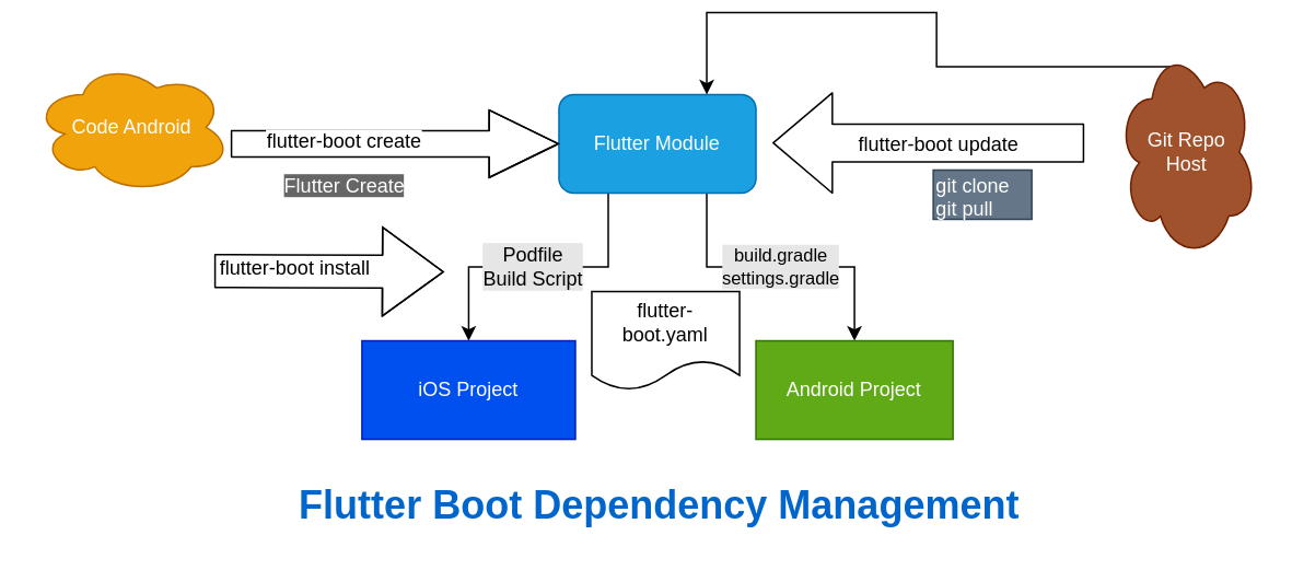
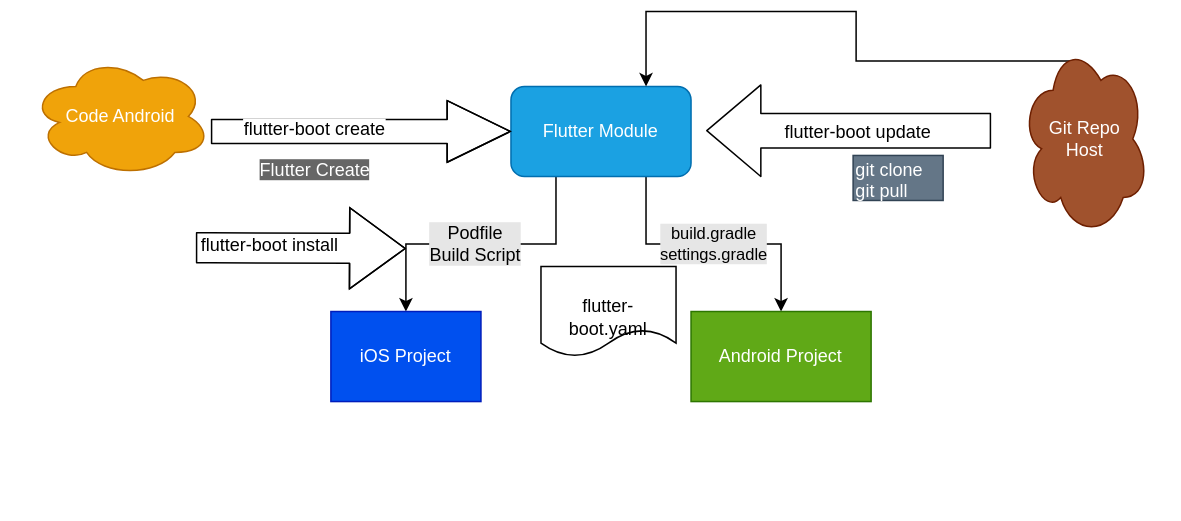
  <mxCell id="0" />
  <mxCell id="1" parent="0" />
  <mxCell id="2" style="edgeStyle=orthogonalEdgeStyle;rounded=0;orthogonalLoop=1;jettySize=auto;html=1;exitX=0.25;exitY=1;exitDx=0;exitDy=0;entryX=0.5;entryY=0;entryDx=0;entryDy=0;" edge="1" parent="1" source="5" target="8"><mxGeometry relative="1" as="geometry" /></mxCell>
  <mxCell id="3" value="Podfile&lt;br&gt;Build Script&lt;br&gt;" style="text;html=1;resizable=0;points=[];align=center;verticalAlign=middle;labelBackgroundColor=#E6E6E6;" vertex="1" connectable="0" parent="2"><mxGeometry x="0.056" y="-1" relative="1" as="geometry"><mxPoint as="offset" /></mxGeometry></mxCell>
  <mxCell id="4" value="build.gradle&lt;br&gt;settings.gradle&lt;br&gt;" style="edgeStyle=orthogonalEdgeStyle;rounded=0;orthogonalLoop=1;jettySize=auto;html=1;exitX=0.75;exitY=1;exitDx=0;exitDy=0;entryX=0.5;entryY=0;entryDx=0;entryDy=0;labelBackgroundColor=#E6E6E6;" edge="1" parent="1" source="5" target="9"><mxGeometry relative="1" as="geometry" /></mxCell>
  <mxCell id="5" value="Flutter Module" style="rounded=1;whiteSpace=wrap;html=1;fillColor=#1ba1e2;strokeColor=#006EAF;fontColor=#ffffff;" vertex="1" parent="1"><mxGeometry x="340" y="50" width="120" height="60" as="geometry" /></mxCell>
  <mxCell id="6" value="" style="shape=flexArrow;endArrow=classic;html=1;entryX=0;entryY=0.5;entryDx=0;entryDy=0;endWidth=24;endSize=13.67;width=16;" edge="1" parent="1" target="5"><mxGeometry width="50" height="50" relative="1" as="geometry"><mxPoint x="140" y="80" as="sourcePoint" /><mxPoint x="210" y="50" as="targetPoint" /><Array as="points"><mxPoint x="150" y="80" /></Array></mxGeometry></mxCell>
  <mxCell id="7" value="flutter-boot create&lt;br&gt;" style="text;html=1;resizable=0;points=[];align=center;verticalAlign=middle;labelBackgroundColor=#ffffff;" vertex="1" connectable="0" parent="6"><mxGeometry x="-0.32" y="2" relative="1" as="geometry"><mxPoint as="offset" /></mxGeometry></mxCell>
- <mxCell id="8" value="iOS Project&lt;br&gt;" style="rounded=0;whiteSpace=wrap;html=1;fillColor=#0050ef;strokeColor=#001DBC;fontColor=#ffffff;" vertex="1" parent="1"><mxGeometry x="220" y="200" width="130" height="60" as="geometry" /></mxCell>
+ <mxCell id="8" value="iOS Project&lt;br&gt;" style="rounded=0;whiteSpace=wrap;html=1;fillColor=#0050ef;strokeColor=#001DBC;fontColor=#ffffff;" vertex="1" parent="1"><mxGeometry x="220" y="200" width="100" height="60" as="geometry" /></mxCell>
  <mxCell id="9" value="Android&amp;nbsp;Project&lt;br&gt;" style="rounded=0;whiteSpace=wrap;html=1;fillColor=#60a917;strokeColor=#2D7600;fontColor=#ffffff;" vertex="1" parent="1"><mxGeometry x="460" y="200" width="120" height="60" as="geometry" /></mxCell>
  <mxCell id="10" value="Code Android" style="ellipse;shape=cloud;whiteSpace=wrap;html=1;fillColor=#f0a30a;strokeColor=#BD7000;fontColor=#ffffff;" vertex="1" parent="1"><mxGeometry y="30" width="120" height="80" as="geometry" x="20" /></mxCell>
  <mxCell id="11" value="" style="shape=flexArrow;endArrow=classic;html=1;endWidth=33;endSize=12.01;width=20;" edge="1" parent="1"><mxGeometry width="50" height="50" relative="1" as="geometry"><mxPoint x="130" y="157.5" as="sourcePoint" /><mxPoint x="270" y="158" as="targetPoint" /><Array as="points"><mxPoint x="140" y="157.5" /></Array></mxGeometry></mxCell>
  <mxCell id="12" value="flutter-boot install&lt;br&gt;" style="text;html=1;resizable=0;points=[];align=center;verticalAlign=middle;labelBackgroundColor=#ffffff;" vertex="1" connectable="0" parent="11"><mxGeometry x="-0.32" y="2" relative="1" as="geometry"><mxPoint as="offset" /></mxGeometry></mxCell>
  <mxCell id="13" value="" style="shape=flexArrow;endArrow=classic;html=1;labelBackgroundColor=#E6E6E6;endWidth=37;endSize=11.67;width=23;" edge="1" parent="1"><mxGeometry width="50" height="50" relative="1" as="geometry"><mxPoint x="660" y="79.5" as="sourcePoint" /><mxPoint x="470" y="79.5" as="targetPoint" /></mxGeometry></mxCell>
  <mxCell id="14" value="flutter-boot update&lt;br&gt;" style="text;html=1;resizable=0;points=[];align=center;verticalAlign=middle;labelBackgroundColor=#ffffff;" vertex="1" connectable="0" parent="13"><mxGeometry x="0.305" relative="1" as="geometry"><mxPoint x="34" y="0.5" as="offset" /></mxGeometry></mxCell>
  <mxCell id="15" value="git clone&lt;br&gt;git pull&lt;br&gt;" style="text;html=1;resizable=0;points=[];autosize=1;align=left;verticalAlign=top;spacingTop=-4;fillColor=#647687;strokeColor=#314354;fontColor=#ffffff;" vertex="1" parent="1"><mxGeometry x="568" y="96" width="60" height="30" as="geometry" /></mxCell>
  <mxCell id="16" style="edgeStyle=orthogonalEdgeStyle;rounded=0;orthogonalLoop=1;jettySize=auto;html=1;exitX=0.4;exitY=0.1;exitDx=0;exitDy=0;exitPerimeter=0;entryX=0.75;entryY=0;entryDx=0;entryDy=0;labelBackgroundColor=#E6E6E6;" edge="1" parent="1" source="17" target="5"><mxGeometry relative="1" as="geometry" /></mxCell>
  <mxCell id="17" value="Git Repo&lt;br&gt;Host&lt;br&gt;" style="ellipse;shape=cloud;whiteSpace=wrap;html=1;labelBackgroundColor=none;fillColor=#a0522d;strokeColor=#6D1F00;fontColor=#ffffff;" vertex="1" parent="1"><mxGeometry x="680" y="20" width="85" height="130" as="geometry" /></mxCell>
- <mxCell id="18" value="&lt;h1&gt;Flutter Boot Dependency Management&lt;/h1&gt;" style="text;html=1;resizable=0;points=[];autosize=1;align=left;verticalAlign=top;spacingTop=-4;fontColor=#0066CC;" vertex="1" parent="1"><mxGeometry x="180" y="268" width="450" height="50" as="geometry" /></mxCell>
  <mxCell id="19" value="Flutter Create&lt;br&gt;" style="text;html=1;resizable=0;points=[];autosize=1;align=left;verticalAlign=top;spacingTop=-4;fontColor=#FFFFFF;labelBackgroundColor=#666666;" vertex="1" parent="1"><mxGeometry x="171" y="96" width="90" height="20" as="geometry" /></mxCell>
  <mxCell id="20" value="" style="shape=document;whiteSpace=wrap;html=1;boundedLbl=1;labelBackgroundColor=#666666;fontColor=#FFFFFF;" vertex="1" parent="1"><mxGeometry x="360" y="170" width="90" height="60" as="geometry" /></mxCell>
- <mxCell id="21" value="&lt;font color=&quot;#000000&quot;&gt;flutter-boot.yaml&lt;/font&gt;" style="text;html=1;strokeColor=none;fillColor=none;align=center;verticalAlign=middle;whiteSpace=wrap;rounded=0;labelBackgroundColor=none;fontColor=#FFFFFF;" vertex="1" parent="1"><mxGeometry x="365" y="179" width="80" height="20" as="geometry" /></mxCell>
+ <mxCell id="21" value="&lt;font color=&quot;#000000&quot;&gt;flutter-boot.yaml&lt;/font&gt;" style="text;html=1;strokeColor=none;fillColor=none;align=center;verticalAlign=middle;whiteSpace=wrap;rounded=0;labelBackgroundColor=none;fontColor=#FFFFFF;" vertex="1" parent="1"><mxGeometry x="365" y="194" width="80" height="20" as="geometry" /></mxCell>
